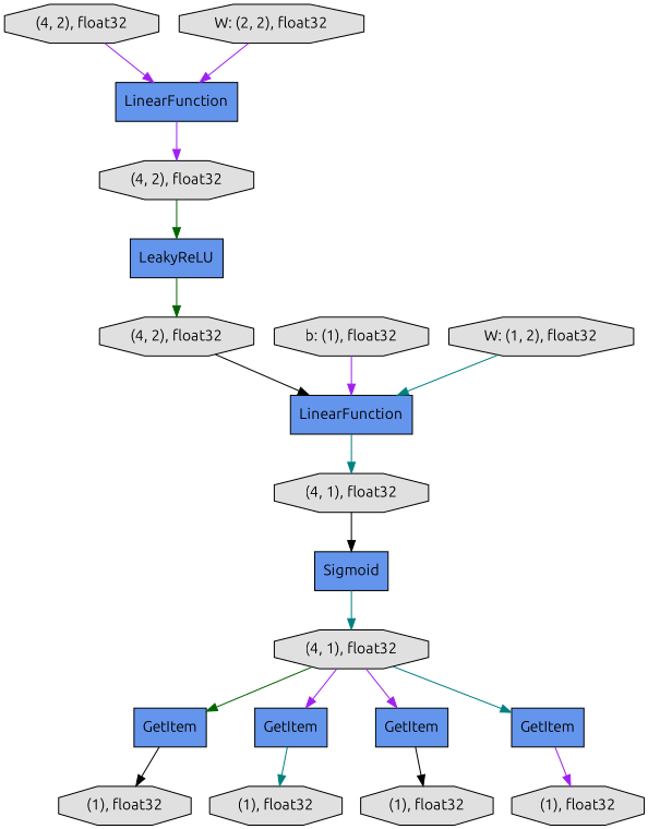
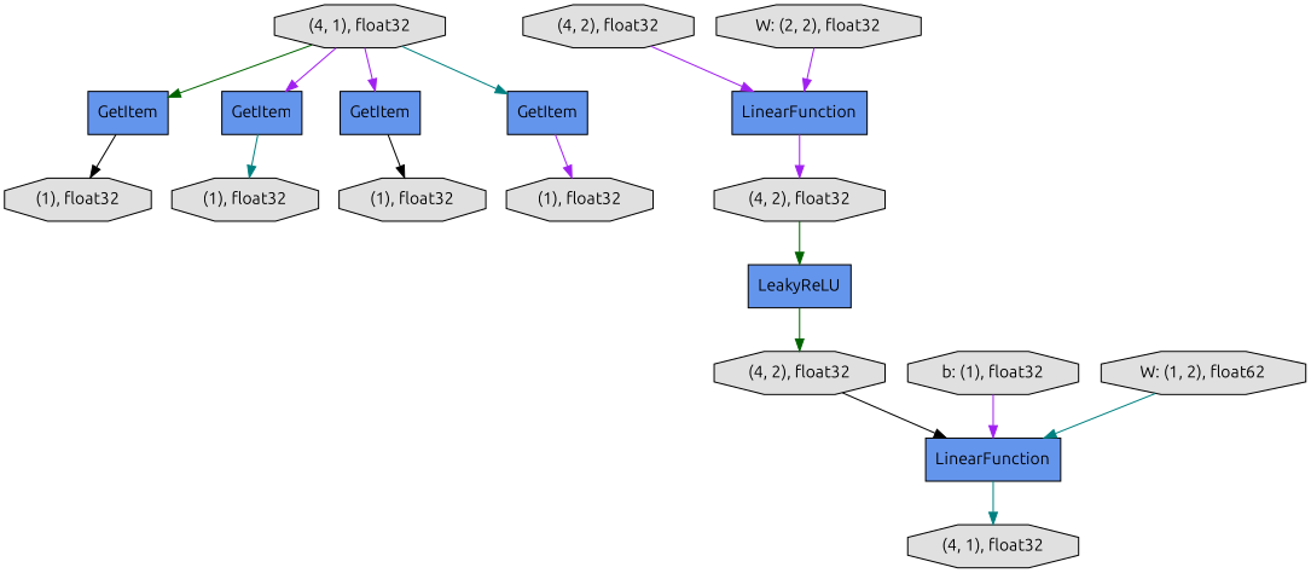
  digraph {
    fontname=Ubuntu
    rankdir=TB
    node [fillcolor="#E0E0E0" fontname=Ubuntu shape=octagon style=filled]
    edge [color=purple fontname=Ubuntu]
    n1 [label="(1), float32"]
    n2 [label="(1), float32"]
    n3 [fillcolor="#6495ED" label=GetItem shape=record]
    n4 [label="(1), float32"]
    n5 [label="(4, 1), float32"]
    n6 [fillcolor="#6495ED" label=GetItem shape=record]
    n7 [fillcolor="#6495ED" label=GetItem shape=record]
    n8 [fillcolor="#6495ED" label=GetItem shape=record]
    n9 [label="(1), float32"]
    n10 [label="(4, 1), float32"]
-   n11 [fillcolor="#6495ED" label=Sigmoid shape=record]
    n12 [label="(4, 2), float32"]
    n13 [fillcolor="#6495ED" label=LinearFunction shape=record]
    n14 [fillcolor="#6495ED" label=LeakyReLU shape=record]
    n15 [label="(4, 2), float32"]
    n16 [fillcolor="#6495ED" label=LinearFunction shape=record]
    n17 [label="(4, 2), float32"]
    n18 [label="W: (2, 2), float32"]
    n19 [label="b: (1), float32"]
-   n20 [label="W: (1, 2), float32"]
+   n20 [label="W: (1, 2), float62"]
    n3 -> n4 [color=black]
    n5 -> n3 [color=darkgreen]
    n5 -> n6
    n5 -> n7
    n5 -> n8 [color=teal]
    n6 -> n2 [color=teal]
    n7 -> n9 [color=black]
    n8 -> n1
-   n10 -> n11 [color=black]
-   n11 -> n5 [color=teal]
    n12 -> n13 [color=black]
    n13 -> n10 [color=teal]
    n14 -> n12 [color=darkgreen]
    n15 -> n16
    n16 -> n17
    n17 -> n14 [color=darkgreen]
    n18 -> n16
    n19 -> n13
    n20 -> n13 [color=teal]
  }
